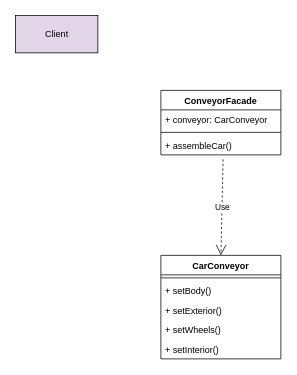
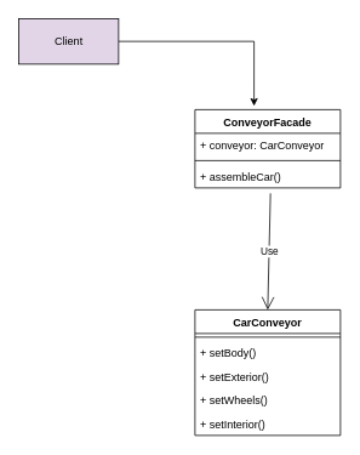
  <mxCell id="0" />
  <mxCell id="1" parent="0" />
  <mxCell id="2" value="CarConveyor" style="swimlane;fontStyle=1;align=center;verticalAlign=top;childLayout=stackLayout;horizontal=1;startSize=26;horizontalStack=0;resizeParent=1;resizeParentMax=0;resizeLast=0;collapsible=1;marginBottom=0;" vertex="1" parent="1"><mxGeometry x="214" y="340" width="160" height="138" as="geometry" /></mxCell>
  <mxCell id="3" value="" style="line;strokeWidth=1;fillColor=none;align=left;verticalAlign=middle;spacingTop=-1;spacingLeft=3;spacingRight=3;rotatable=0;labelPosition=right;points=[];portConstraint=eastwest;" vertex="1" parent="2"><mxGeometry y="26" width="160" height="8" as="geometry" /></mxCell>
  <mxCell id="4" value="+ setBody()" style="text;strokeColor=none;fillColor=none;align=left;verticalAlign=top;spacingLeft=4;spacingRight=4;overflow=hidden;rotatable=0;points=[[0,0.5],[1,0.5]];portConstraint=eastwest;" vertex="1" parent="2"><mxGeometry y="34" width="160" height="26" as="geometry" /></mxCell>
  <mxCell id="5" value="+ setExterior()" style="text;strokeColor=none;fillColor=none;align=left;verticalAlign=top;spacingLeft=4;spacingRight=4;overflow=hidden;rotatable=0;points=[[0,0.5],[1,0.5]];portConstraint=eastwest;" vertex="1" parent="2"><mxGeometry y="60" width="160" height="26" as="geometry" /></mxCell>
  <mxCell id="6" value="+ setWheels()" style="text;strokeColor=none;fillColor=none;align=left;verticalAlign=top;spacingLeft=4;spacingRight=4;overflow=hidden;rotatable=0;points=[[0,0.5],[1,0.5]];portConstraint=eastwest;" vertex="1" parent="2"><mxGeometry y="86" width="160" height="26" as="geometry" /></mxCell>
  <mxCell id="7" value="+ setInterior()" style="text;strokeColor=none;fillColor=none;align=left;verticalAlign=top;spacingLeft=4;spacingRight=4;overflow=hidden;rotatable=0;points=[[0,0.5],[1,0.5]];portConstraint=eastwest;" vertex="1" parent="2"><mxGeometry y="112" width="160" height="26" as="geometry" /></mxCell>
  <mxCell id="8" value="ConveyorFacade" style="swimlane;fontStyle=1;align=center;verticalAlign=top;childLayout=stackLayout;horizontal=1;startSize=26;horizontalStack=0;resizeParent=1;resizeParentMax=0;resizeLast=0;collapsible=1;marginBottom=0;" vertex="1" parent="1"><mxGeometry x="214" y="120" width="160" height="86" as="geometry" /></mxCell>
  <mxCell id="9" value="+ conveyor: CarConveyor" style="text;strokeColor=none;fillColor=none;align=left;verticalAlign=top;spacingLeft=4;spacingRight=4;overflow=hidden;rotatable=0;points=[[0,0.5],[1,0.5]];portConstraint=eastwest;" vertex="1" parent="8"><mxGeometry y="26" width="160" height="26" as="geometry" /></mxCell>
  <mxCell id="10" value="" style="line;strokeWidth=1;fillColor=none;align=left;verticalAlign=middle;spacingTop=-1;spacingLeft=3;spacingRight=3;rotatable=0;labelPosition=right;points=[];portConstraint=eastwest;" vertex="1" parent="8"><mxGeometry y="52" width="160" height="8" as="geometry" /></mxCell>
  <mxCell id="11" value="+ assembleCar()" style="text;strokeColor=none;fillColor=none;align=left;verticalAlign=top;spacingLeft=4;spacingRight=4;overflow=hidden;rotatable=0;points=[[0,0.5],[1,0.5]];portConstraint=eastwest;" vertex="1" parent="8"><mxGeometry y="60" width="160" height="26" as="geometry" /></mxCell>
+ <mxCell id="12" style="edgeStyle=orthogonalEdgeStyle;rounded=0;orthogonalLoop=1;jettySize=auto;html=1;exitX=1;exitY=0.5;exitDx=0;exitDy=0;entryX=0.406;entryY=-0.047;entryDx=0;entryDy=0;entryPerimeter=0;" edge="1" parent="1" source="13" target="8"><mxGeometry relative="1" as="geometry" /></mxCell>
  <mxCell id="13" value="Client" style="html=1;fillColor=#e1d5e7;" vertex="1" parent="1"><mxGeometry x="20" y="20" width="110" height="50" as="geometry" /></mxCell>
- <mxCell id="14" value="Use" style="endArrow=open;endSize=12;dashed=1;html=1;entryX=0.5;entryY=0;entryDx=0;entryDy=0;exitX=0.519;exitY=1.231;exitDx=0;exitDy=0;exitPerimeter=0;" edge="1" parent="1" source="11" target="2"><mxGeometry width="160" relative="1" as="geometry"><mxPoint x="210" y="200" as="sourcePoint" /><mxPoint x="370" y="200" as="targetPoint" /></mxGeometry></mxCell>
+ <mxCell id="14" value="Use" style="endArrow=open;endSize=12;dashed=0;html=1;entryX=0.5;entryY=0;entryDx=0;entryDy=0;exitX=0.519;exitY=1.231;exitDx=0;exitDy=0;exitPerimeter=0;" edge="1" parent="1" source="11" target="2"><mxGeometry width="160" relative="1" as="geometry"><mxPoint x="210" y="200" as="sourcePoint" /><mxPoint x="370" y="200" as="targetPoint" /></mxGeometry></mxCell>
